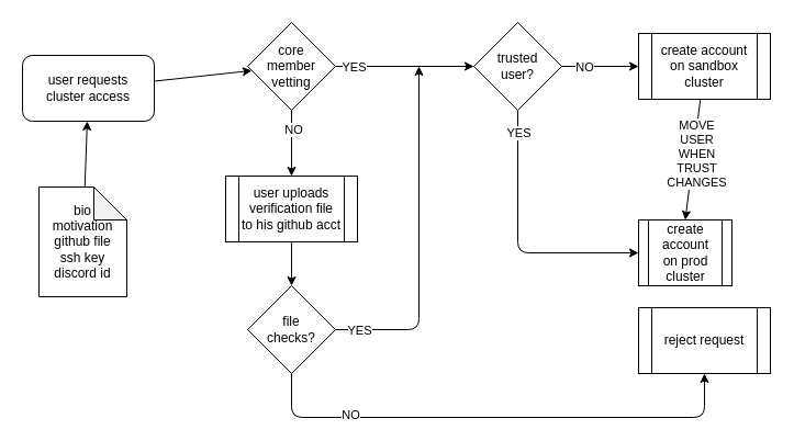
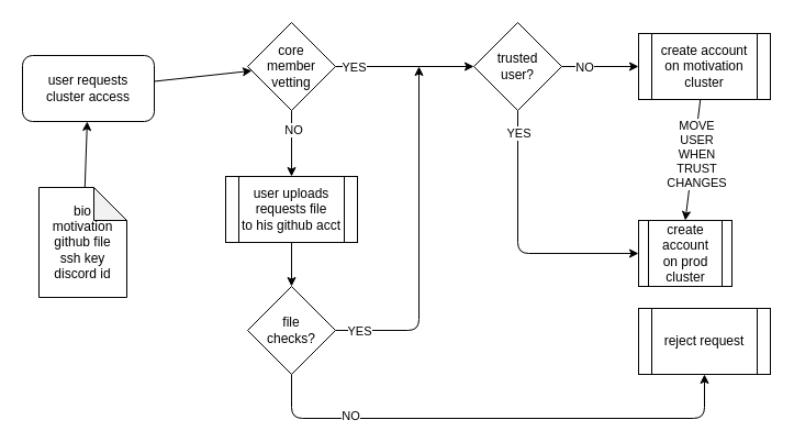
  <mxCell id="0" />
  <mxCell id="1" parent="0" />
  <mxCell id="2" value="" style="edgeStyle=none;html=1;" edge="1" parent="1" source="3" target="10"><mxGeometry relative="1" as="geometry" /></mxCell>
  <mxCell id="3" value="user requests&lt;br&gt;cluster access" style="rounded=1;whiteSpace=wrap;html=1;" vertex="1" parent="1"><mxGeometry x="20" y="50" width="120" height="60" as="geometry" /></mxCell>
  <mxCell id="4" value="" style="edgeStyle=none;html=1;" edge="1" parent="1" source="5" target="3"><mxGeometry relative="1" as="geometry" /></mxCell>
  <mxCell id="5" value="bio&lt;br&gt;motivation&lt;br&gt;github file&lt;br&gt;ssh key&lt;br&gt;discord id" style="shape=note;whiteSpace=wrap;html=1;backgroundOutline=1;darkOpacity=0.05;" vertex="1" parent="1"><mxGeometry x="35" y="170" width="80" height="100" as="geometry" /></mxCell>
  <mxCell id="6" style="edgeStyle=none;html=1;entryX=0;entryY=0.5;entryDx=0;entryDy=0;" edge="1" parent="1" source="10" target="26"><mxGeometry relative="1" as="geometry"><mxPoint x="471" y="60" as="targetPoint" /></mxGeometry></mxCell>
  <mxCell id="7" value="YES" style="edgeLabel;html=1;align=center;verticalAlign=middle;resizable=0;points=[];" vertex="1" connectable="0" parent="6"><mxGeometry x="-0.607" y="4" relative="1" as="geometry"><mxPoint x="-9" y="4" as="offset" /></mxGeometry></mxCell>
  <mxCell id="8" value="" style="edgeStyle=none;html=1;" edge="1" parent="1" source="10" target="15"><mxGeometry relative="1" as="geometry" /></mxCell>
  <mxCell id="9" value="NO" style="edgeLabel;html=1;align=center;verticalAlign=middle;resizable=0;points=[];" vertex="1" connectable="0" parent="8"><mxGeometry x="-0.429" y="1" relative="1" as="geometry"><mxPoint as="offset" /></mxGeometry></mxCell>
  <mxCell id="10" value="core&lt;br&gt;member&lt;br&gt;vetting" style="rhombus;whiteSpace=wrap;html=1;" vertex="1" parent="1"><mxGeometry x="225" y="20" width="80" height="80" as="geometry" /></mxCell>
  <mxCell id="11" style="edgeStyle=none;html=1;entryX=0.5;entryY=0;entryDx=0;entryDy=0;" edge="1" parent="1" source="13" target="27"><mxGeometry relative="1" as="geometry" /></mxCell>
  <mxCell id="12" value="MOVE&lt;br&gt;USER&lt;br&gt;WHEN&lt;br&gt;TRUST&lt;br&gt;CHANGES" style="edgeLabel;html=1;align=center;verticalAlign=middle;resizable=0;points=[];" vertex="1" connectable="0" parent="11"><mxGeometry x="-0.397" y="-1" relative="1" as="geometry"><mxPoint x="1" y="17" as="offset" /></mxGeometry></mxCell>
- <mxCell id="13" value="create account&lt;br&gt;on sandbox cluster" style="shape=process;whiteSpace=wrap;html=1;backgroundOutline=1;" vertex="1" parent="1"><mxGeometry x="581" y="30" width="120" height="60" as="geometry" /></mxCell>
+ <mxCell id="13" value="create account&lt;br&gt;on motivation cluster" style="shape=process;whiteSpace=wrap;html=1;backgroundOutline=1;" vertex="1" parent="1"><mxGeometry x="581" y="30" width="120" height="60" as="geometry" /></mxCell>
  <mxCell id="14" value="" style="edgeStyle=none;html=1;" edge="1" parent="1" source="15" target="20"><mxGeometry relative="1" as="geometry" /></mxCell>
- <mxCell id="15" value="user uploads&lt;br&gt;verification file&lt;br&gt;to his github acct" style="shape=process;whiteSpace=wrap;html=1;backgroundOutline=1;" vertex="1" parent="1"><mxGeometry x="205" y="160" width="120" height="60" as="geometry" /></mxCell>
+ <mxCell id="15" value="user uploads&lt;br&gt;requests file&lt;br&gt;to his github acct" style="shape=process;whiteSpace=wrap;html=1;backgroundOutline=1;" vertex="1" parent="1"><mxGeometry x="205" y="160" width="120" height="60" as="geometry" /></mxCell>
  <mxCell id="16" style="edgeStyle=none;html=1;" edge="1" parent="1" source="20"><mxGeometry relative="1" as="geometry"><mxPoint x="381" y="60" as="targetPoint" /><Array as="points"><mxPoint x="381" y="300" /></Array></mxGeometry></mxCell>
  <mxCell id="17" value="YES" style="edgeLabel;html=1;align=center;verticalAlign=middle;resizable=0;points=[];" vertex="1" connectable="0" parent="16"><mxGeometry x="-0.867" relative="1" as="geometry"><mxPoint as="offset" /></mxGeometry></mxCell>
  <mxCell id="18" style="edgeStyle=none;html=1;entryX=0.5;entryY=1;entryDx=0;entryDy=0;" edge="1" parent="1" source="20" target="21"><mxGeometry relative="1" as="geometry"><Array as="points"><mxPoint x="265" y="380" /><mxPoint x="641" y="380" /></Array></mxGeometry></mxCell>
  <mxCell id="19" value="NO" style="edgeLabel;html=1;align=center;verticalAlign=middle;resizable=0;points=[];" vertex="1" connectable="0" parent="18"><mxGeometry x="-0.81" y="3" relative="1" as="geometry"><mxPoint x="50" as="offset" /></mxGeometry></mxCell>
  <mxCell id="20" value="file&lt;br&gt;checks?" style="rhombus;whiteSpace=wrap;html=1;" vertex="1" parent="1"><mxGeometry x="225" y="260" width="80" height="80" as="geometry" /></mxCell>
  <mxCell id="21" value="reject request" style="shape=process;whiteSpace=wrap;html=1;backgroundOutline=1;" vertex="1" parent="1"><mxGeometry x="581" y="280" width="120" height="60" as="geometry" /></mxCell>
  <mxCell id="22" value="" style="edgeStyle=none;html=1;" edge="1" parent="1" source="26" target="13"><mxGeometry relative="1" as="geometry" /></mxCell>
  <mxCell id="23" value="NO" style="edgeLabel;html=1;align=center;verticalAlign=middle;resizable=0;points=[];" vertex="1" connectable="0" parent="22"><mxGeometry x="-0.421" relative="1" as="geometry"><mxPoint as="offset" /></mxGeometry></mxCell>
  <mxCell id="24" style="edgeStyle=none;html=1;entryX=0;entryY=0.5;entryDx=0;entryDy=0;" edge="1" parent="1" source="26" target="27"><mxGeometry relative="1" as="geometry"><Array as="points"><mxPoint x="471" y="230" /></Array></mxGeometry></mxCell>
  <mxCell id="25" value="YES" style="edgeLabel;html=1;align=center;verticalAlign=middle;resizable=0;points=[];" vertex="1" connectable="0" parent="24"><mxGeometry x="-0.831" relative="1" as="geometry"><mxPoint as="offset" /></mxGeometry></mxCell>
  <mxCell id="26" value="trusted&lt;br&gt;user?" style="rhombus;whiteSpace=wrap;html=1;" vertex="1" parent="1"><mxGeometry x="431" y="20" width="80" height="80" as="geometry" /></mxCell>
  <mxCell id="27" value="create account&lt;br&gt;on prod cluster" style="shape=process;whiteSpace=wrap;html=1;backgroundOutline=1;" vertex="1" parent="1"><mxGeometry x="581" y="200" width="85" height="60" as="geometry" /></mxCell>
